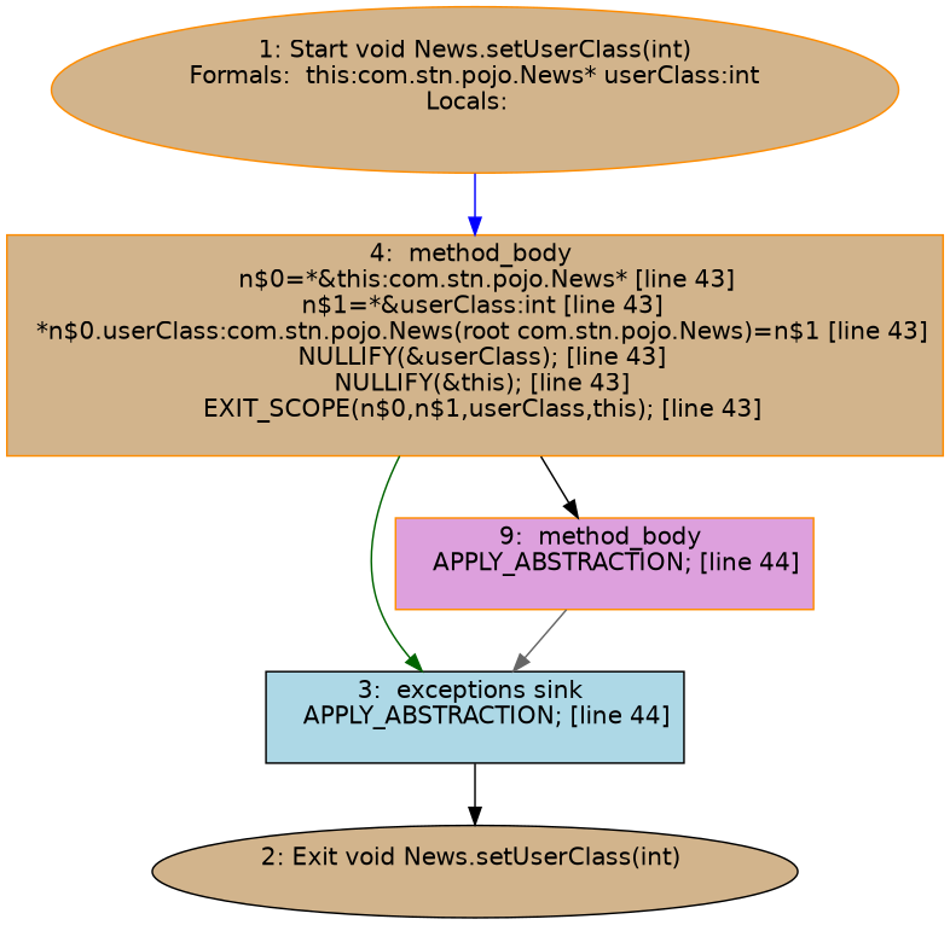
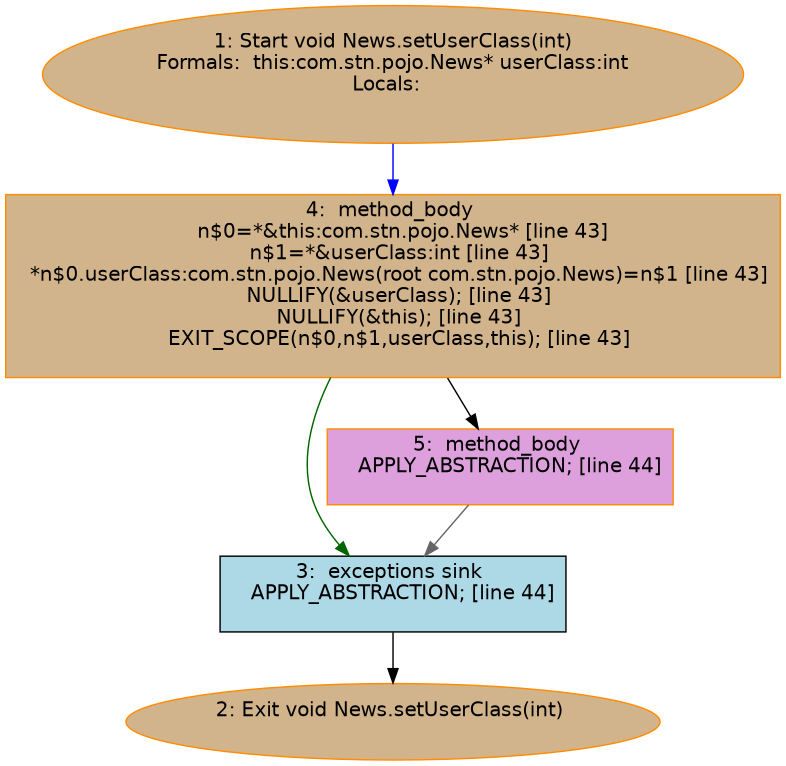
  digraph {
    fontname="DejaVu Sans"
    node [color=darkorange fillcolor=tan fontname="DejaVu Sans" style=filled shape=box]
    edge [color=black fontname="DejaVu Sans"]
    n1 [label="1: Start void News.setUserClass(int)\nFormals:  this:com.stn.pojo.News* userClass:int\nLocals:  \n  " shape=""]
    n2 [label="4:  method_body \n   n$0=*&this:com.stn.pojo.News* [line 43]\n  n$1=*&userClass:int [line 43]\n  *n$0.userClass:com.stn.pojo.News(root com.stn.pojo.News)=n$1 [line 43]\n  NULLIFY(&userClass); [line 43]\n  NULLIFY(&this); [line 43]\n  EXIT_SCOPE(n$0,n$1,userClass,this); [line 43]\n "]
    n3 [color=black fillcolor=lightblue label="3:  exceptions sink \n   APPLY_ABSTRACTION; [line 44]\n "]
-   n4 [fillcolor=plum label="9:  method_body \n   APPLY_ABSTRACTION; [line 44]\n "]
-   n5 [color=black label="2: Exit void News.setUserClass(int) \n  " shape=""]
+   n4 [fillcolor=plum label="5:  method_body \n   APPLY_ABSTRACTION; [line 44]\n "]
+   n5 [label="2: Exit void News.setUserClass(int) \n  " shape=""]
    n1 -> n2 [color=blue]
    n2 -> n3 [color=darkgreen]
    n2 -> n4
    n3 -> n5
    n4 -> n3 [color=gray40]
  }
